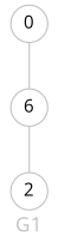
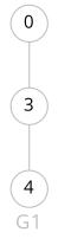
  graph {
    fontcolor=grey
    fontname="Open Sans"
    fontsize=16
    label=G1
    node [color=grey fillcolor="#ffffff" fixedsize=true fontname="Open Sans" fontsize=14 shape=circle style=filled]
    edge [arrowsize=0.7 color=grey fontcolor=grey fontname="Open Sans" fontsize=12]
    0 [width=0.4]
-   3 [width=0.4 label=6]
-   4 [width=0.4 label=2]
+   3 [width=0.4]
+   4 [width=0.4]
    0 -- 3
    3 -- 4
  }
